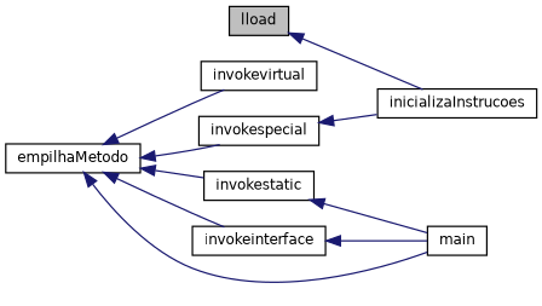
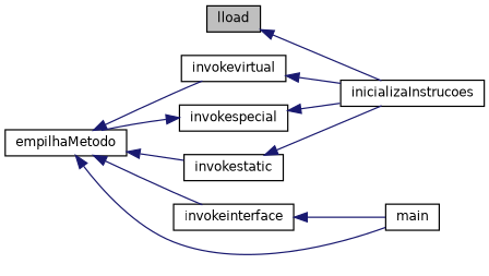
  digraph {
    rankdir=LR
    node [color=black fillcolor=white fontname=Helvetica fontsize=10 shape=record style=filled]
    edge [color=midnightblue dir=back fontname=Helvetica fontsize=10 labelfontname=Helvetica labelfontsize=10 style=solid]
    n1 [fillcolor=grey75 fontcolor=black height=0.2 label=lload width=0.4]
    n2 [height=0.2 label=inicializaInstrucoes width=0.4]
    n3 [height=0.2 label=empilhaMetodo width=0.4]
    n4 [height=0.2 label=invokevirtual width=0.4]
    n5 [height=0.2 label=invokespecial width=0.4]
    n6 [height=0.2 label=invokestatic width=0.4]
    n7 [height=0.2 label=invokeinterface width=0.4]
    n8 [height=0.2 label=main width=0.4]
    n1 -> n2
    n3 -> n4
-   n3 -> n5
+   n5 -> n3
    n3 -> n6
    n3 -> n7
    n3 -> n8
+   n4 -> n2
    n5 -> n2
-   n6 -> n8
+   n6 -> n2
    n7 -> n8
  }
